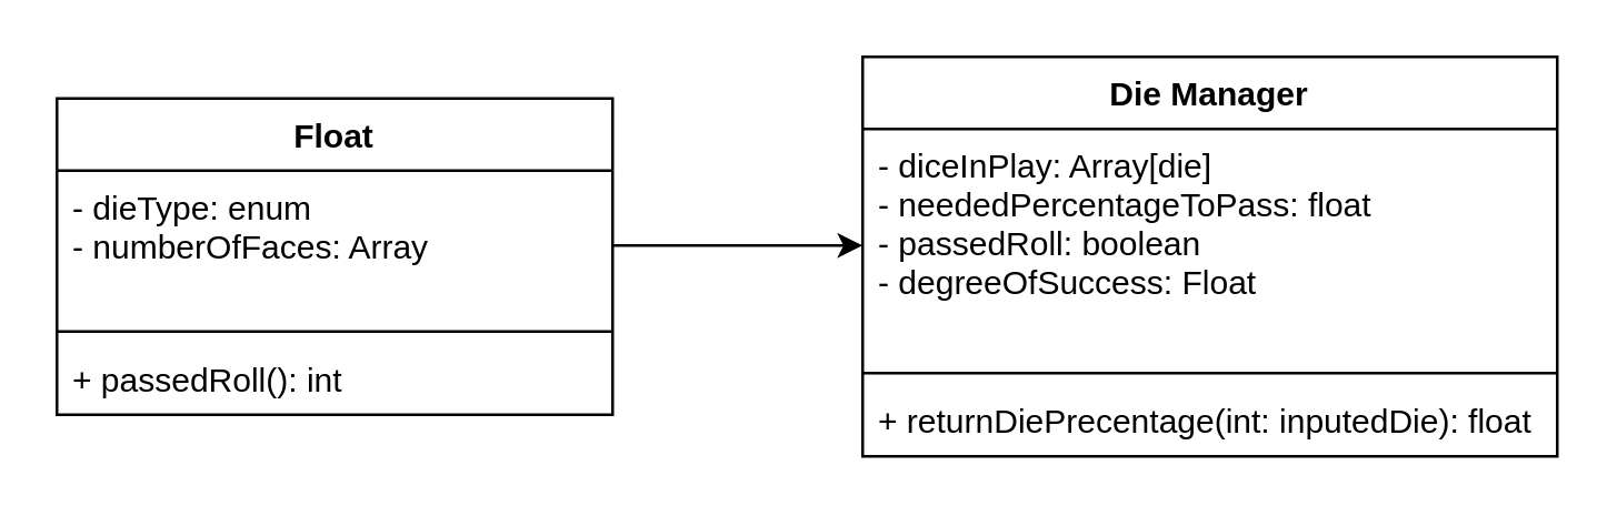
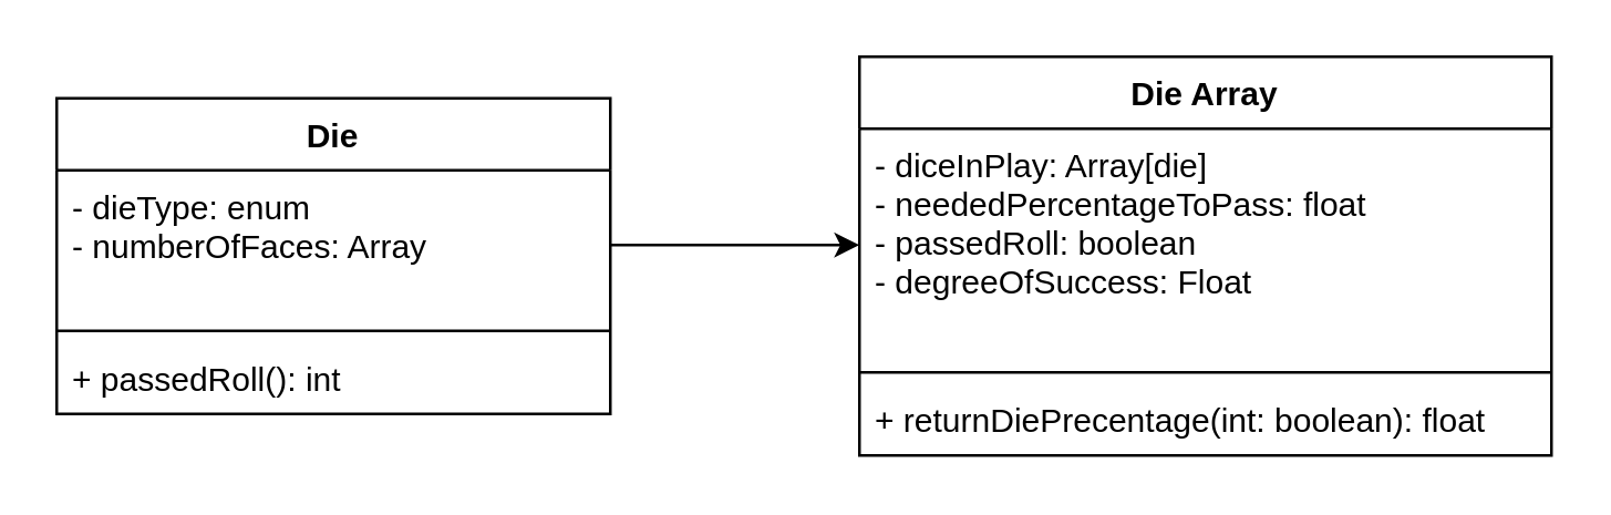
  <mxCell id="0" />
  <mxCell id="1" parent="0" />
- <mxCell id="2" value="Float" style="swimlane;fontStyle=1;align=center;verticalAlign=top;childLayout=stackLayout;horizontal=1;startSize=26;horizontalStack=0;resizeParent=1;resizeParentMax=0;resizeLast=0;collapsible=1;marginBottom=0;" vertex="1" parent="1"><mxGeometry x="20" y="35" width="200" height="114" as="geometry" /></mxCell>
+ <mxCell id="2" value="Die" style="swimlane;fontStyle=1;align=center;verticalAlign=top;childLayout=stackLayout;horizontal=1;startSize=26;horizontalStack=0;resizeParent=1;resizeParentMax=0;resizeLast=0;collapsible=1;marginBottom=0;" vertex="1" parent="1"><mxGeometry x="20" y="35" width="200" height="114" as="geometry" /></mxCell>
  <mxCell id="3" value="- dieType: enum&#10;- numberOfFaces: Array&#10;" style="text;strokeColor=none;fillColor=none;align=left;verticalAlign=top;spacingLeft=4;spacingRight=4;overflow=hidden;rotatable=0;points=[[0,0.5],[1,0.5]];portConstraint=eastwest;" vertex="1" parent="2"><mxGeometry y="26" width="200" height="54" as="geometry" /></mxCell>
  <mxCell id="4" value="" style="line;strokeWidth=1;fillColor=none;align=left;verticalAlign=middle;spacingTop=-1;spacingLeft=3;spacingRight=3;rotatable=0;labelPosition=right;points=[];portConstraint=eastwest;" vertex="1" parent="2"><mxGeometry y="80" width="200" height="8" as="geometry" /></mxCell>
  <mxCell id="5" value="+ passedRoll(): int" style="text;strokeColor=none;fillColor=none;align=left;verticalAlign=top;spacingLeft=4;spacingRight=4;overflow=hidden;rotatable=0;points=[[0,0.5],[1,0.5]];portConstraint=eastwest;" vertex="1" parent="2"><mxGeometry y="88" width="200" height="26" as="geometry" /></mxCell>
  <mxCell id="6" style="edgeStyle=orthogonalEdgeStyle;rounded=0;orthogonalLoop=1;jettySize=auto;html=1;entryX=0;entryY=0.5;entryDx=0;entryDy=0;" edge="1" parent="1" source="3" target="8"><mxGeometry relative="1" as="geometry"><mxPoint x="330" y="88" as="targetPoint" /></mxGeometry></mxCell>
- <mxCell id="7" value="Die Manager" style="swimlane;fontStyle=1;align=center;verticalAlign=top;childLayout=stackLayout;horizontal=1;startSize=26;horizontalStack=0;resizeParent=1;resizeParentMax=0;resizeLast=0;collapsible=1;marginBottom=0;" vertex="1" parent="1"><mxGeometry x="310" y="20" width="250" height="144" as="geometry" /></mxCell>
+ <mxCell id="7" value="Die Array" style="swimlane;fontStyle=1;align=center;verticalAlign=top;childLayout=stackLayout;horizontal=1;startSize=26;horizontalStack=0;resizeParent=1;resizeParentMax=0;resizeLast=0;collapsible=1;marginBottom=0;" vertex="1" parent="1"><mxGeometry x="310" y="20" width="250" height="144" as="geometry" /></mxCell>
  <mxCell id="8" value="- diceInPlay: Array[die]&#10;- neededPercentageToPass: float&#10;- passedRoll: boolean&#10;- degreeOfSuccess: Float" style="text;strokeColor=none;fillColor=none;align=left;verticalAlign=top;spacingLeft=4;spacingRight=4;overflow=hidden;rotatable=0;points=[[0,0.5],[1,0.5]];portConstraint=eastwest;" vertex="1" parent="7"><mxGeometry y="26" width="250" height="84" as="geometry" /></mxCell>
  <mxCell id="9" value="" style="line;strokeWidth=1;fillColor=none;align=left;verticalAlign=middle;spacingTop=-1;spacingLeft=3;spacingRight=3;rotatable=0;labelPosition=right;points=[];portConstraint=eastwest;" vertex="1" parent="7"><mxGeometry y="110" width="250" height="8" as="geometry" /></mxCell>
- <mxCell id="10" value="+ returnDiePrecentage(int: inputedDie): float" style="text;strokeColor=none;fillColor=none;align=left;verticalAlign=top;spacingLeft=4;spacingRight=4;overflow=hidden;rotatable=0;points=[[0,0.5],[1,0.5]];portConstraint=eastwest;" vertex="1" parent="7"><mxGeometry y="118" width="250" height="26" as="geometry" /></mxCell>
+ <mxCell id="10" value="+ returnDiePrecentage(int: boolean): float" style="text;strokeColor=none;fillColor=none;align=left;verticalAlign=top;spacingLeft=4;spacingRight=4;overflow=hidden;rotatable=0;points=[[0,0.5],[1,0.5]];portConstraint=eastwest;" vertex="1" parent="7"><mxGeometry y="118" width="250" height="26" as="geometry" /></mxCell>
